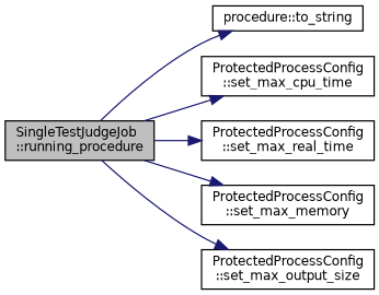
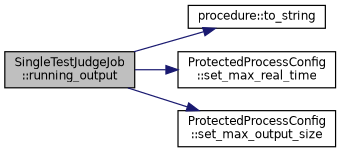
  digraph {
    rankdir=LR
    node [color=black fillcolor=white fontname=Helvetica fontsize=10 shape=record style=filled]
    edge [color=midnightblue fontname=Helvetica fontsize=10 labelfontname=Helvetica labelfontsize=10 style=solid]
-   n1 [fillcolor=grey75 fontcolor=black height=0.2 label="SingleTestJudgeJob\l::running_procedure" width=0.4]
+   n1 [fillcolor=grey75 fontcolor=black height=0.2 label="SingleTestJudgeJob\l::running_output" width=0.4]
    n2 [height=0.2 label="procedure::to_string" width=0.4]
-   n3 [height=0.2 label="ProtectedProcessConfig\l::set_max_cpu_time" width=0.4]
    n4 [height=0.2 label="ProtectedProcessConfig\l::set_max_real_time" width=0.4]
-   n5 [height=0.2 label="ProtectedProcessConfig\l::set_max_memory" width=0.4]
    n6 [height=0.2 label="ProtectedProcessConfig\l::set_max_output_size" width=0.4]
    n1 -> n2
-   n1 -> n3
    n1 -> n4
-   n1 -> n5
    n1 -> n6
  }
